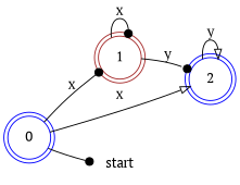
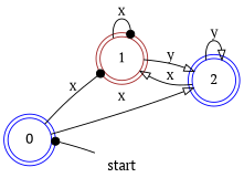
  digraph {
    fontname="PT Serif"
    rankdir=LR
    node [color=blue fontname="PT Serif" shape=doublecircle]
    edge [arrowhead=onormal fontname="PT Serif"]
    1 [color=brown]
    0
    2
    start [shape=plaintext]
    1 -> 1 [arrowhead=dot label=x]
-   1 -> 2 [arrowhead=dot label=y]
+   1 -> 2 [label=y]
    0 -> 1 [arrowhead=dot label=x]
    0 -> 2 [label=x]
+   2 -> 1 [label=x]
    2 -> 2 [label=y]
-   0 -> start [arrowhead=dot]
+   start -> 0 [arrowhead=dot]
  }
